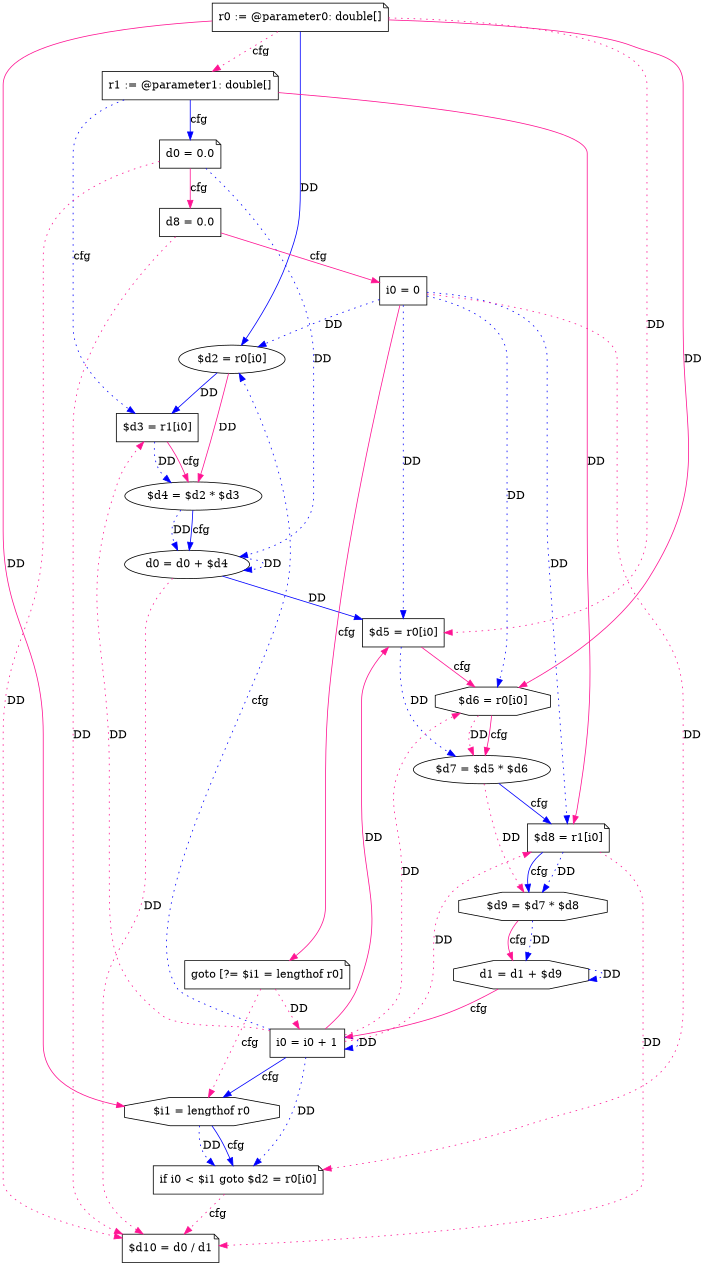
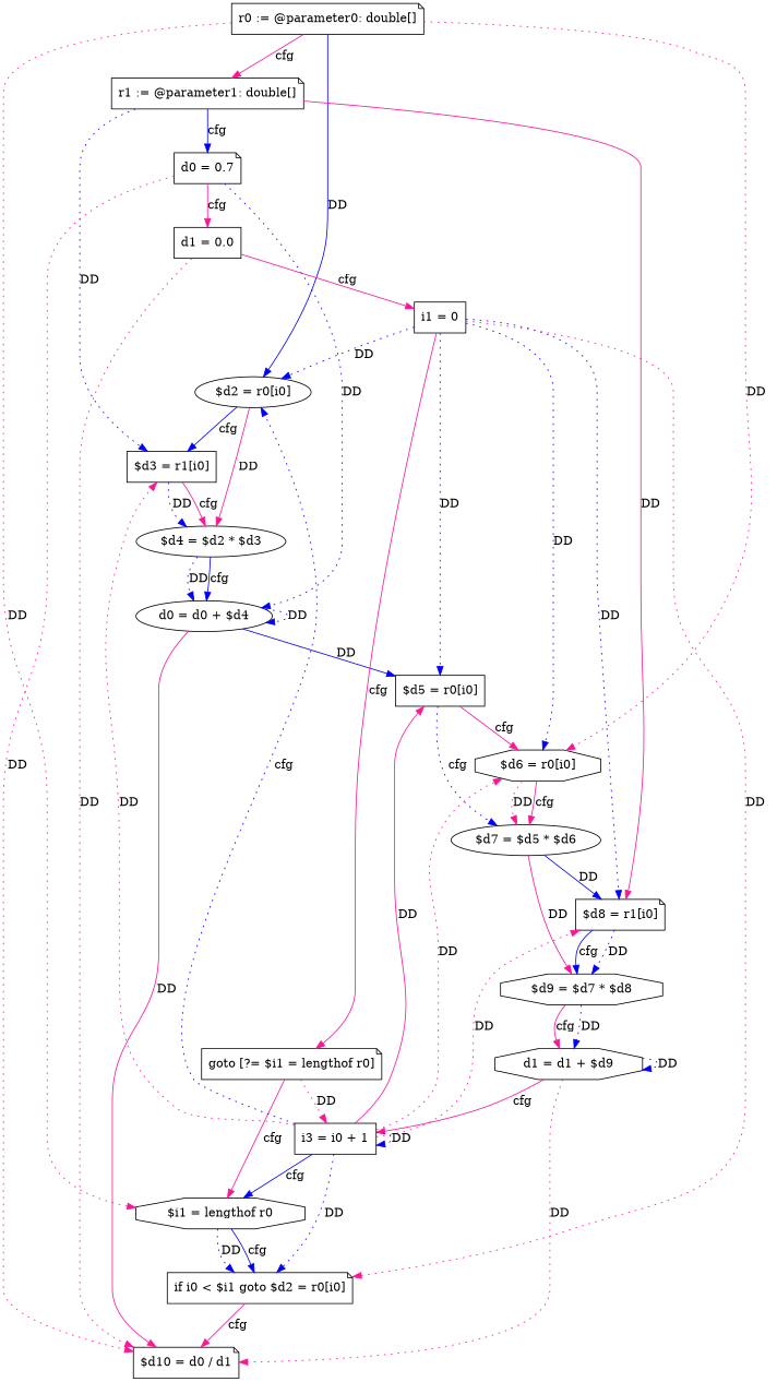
  digraph {
    node [shape=note]
    edge [color=deeppink style=dotted]
    n1 [label="r0 := @parameter0: double[]"]
    n2 [label="r1 := @parameter1: double[]"]
    n3 [label="$d2 = r0[i0]" shape=ellipse]
    n4 [label="$d5 = r0[i0]" shape=box]
    n5 [label="$d6 = r0[i0]" shape=octagon]
    n6 [label="$i1 = lengthof r0" shape=octagon]
-   n7 [label="d0 = 0.0"]
+   n7 [label="d0 = 0.7"]
    n8 [label="$d3 = r1[i0]" shape=box]
    n9 [label="$d8 = r1[i0]"]
    n10 [label="$d4 = $d2 * $d3" shape=ellipse]
    n11 [label="$d7 = $d5 * $d6" shape=ellipse]
    n12 [label="if i0 < $i1 goto $d2 = r0[i0]"]
-   n13 [label="d8 = 0.0" shape=box]
+   n13 [label="d1 = 0.0" shape=box]
    n14 [label="d0 = d0 + $d4" shape=ellipse]
    n15 [label="$d10 = d0 / d1"]
    n16 [label="$d9 = $d7 * $d8" shape=octagon]
-   n17 [label="i0 = 0" shape=box]
+   n17 [label="i1 = 0" shape=box]
    n18 [label="goto [?= $i1 = lengthof r0]"]
    n19 [label="d1 = d1 + $d9" shape=octagon]
-   n20 [label="i0 = i0 + 1" shape=box]
-   n1 -> n2 [label=cfg]
+   n20 [label="i3 = i0 + 1" shape=box]
+   n1 -> n2 [label=cfg style=""]
    n1 -> n3 [color=blue label=DD style=solid]
-   n1 -> n4 [label=DD]
-   n1 -> n5 [label=DD style=solid]
-   n1 -> n6 [label=DD style=solid]
+   n1 -> n5 [label=DD]
+   n1 -> n6 [label=DD]
    n2 -> n7 [color=blue label=cfg style=""]
-   n2 -> n8 [color=blue label=cfg]
+   n2 -> n8 [color=blue label=DD]
    n2 -> n9 [label=DD style=solid]
-   n3 -> n8 [color=blue label=DD style=""]
+   n3 -> n8 [color=blue label=cfg style=""]
    n3 -> n10 [label=DD style=solid]
    n4 -> n5 [label=cfg style=""]
-   n4 -> n11 [color=blue label=DD]
+   n4 -> n11 [color=blue label=cfg]
    n5 -> n11 [label=DD]
    n5 -> n11 [label=cfg style=""]
    n6 -> n12 [color=blue label=DD]
    n6 -> n12 [color=blue label=cfg style=""]
    n7 -> n13 [label=cfg style=""]
    n7 -> n14 [color=blue label=DD]
    n7 -> n15 [label=DD]
    n8 -> n10 [color=blue label=DD]
    n8 -> n10 [label=cfg style=""]
    n9 -> n16 [color=blue label=DD]
    n9 -> n16 [color=blue label=cfg style=""]
    n10 -> n14 [color=blue label=DD]
    n10 -> n14 [color=blue label=cfg style=""]
-   n11 -> n9 [color=blue label=cfg style=""]
-   n11 -> n16 [label=DD]
-   n12 -> n15 [label=cfg]
+   n11 -> n9 [color=blue label=DD style=""]
+   n11 -> n16 [label=DD style=solid]
+   n12 -> n15 [label=cfg style=""]
    n13 -> n15 [label=DD]
    n13 -> n17 [label=cfg style=""]
    n14 -> n4 [color=blue label=DD style=""]
    n14 -> n14 [color=blue label=DD]
-   n14 -> n15 [label=DD]
+   n14 -> n15 [label=DD style=solid]
    n16 -> n19 [color=blue label=DD]
    n16 -> n19 [label=cfg style=""]
    n17 -> n3 [color=blue label=DD]
    n17 -> n4 [color=blue label=DD]
    n17 -> n5 [color=blue label=DD]
    n17 -> n9 [color=blue label=DD]
    n17 -> n12 [label=DD]
    n17 -> n18 [label=cfg style=""]
-   n18 -> n6 [label=cfg]
+   n18 -> n6 [label=cfg style=""]
    n18 -> n20 [label=DD]
-   n9 -> n15 [label=DD]
+   n19 -> n15 [label=DD]
    n19 -> n19 [color=blue label=DD]
    n19 -> n20 [label=cfg style=""]
    n20 -> n3 [color=blue label=cfg]
    n20 -> n4 [label=DD style=solid]
    n20 -> n5 [label=DD]
    n20 -> n6 [color=blue label=cfg style=""]
    n20 -> n8 [label=DD]
    n20 -> n9 [label=DD]
    n20 -> n12 [color=blue label=DD]
    n20 -> n20 [color=blue label=DD]
  }
